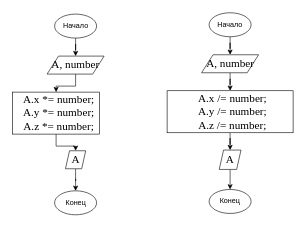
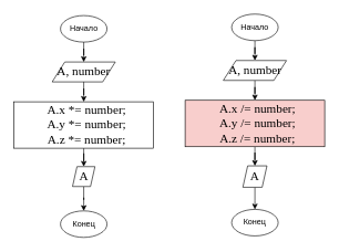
  <mxCell id="0" />
  <mxCell id="1" parent="0" />
  <mxCell id="2" style="edgeStyle=orthogonalEdgeStyle;rounded=0;orthogonalLoop=1;jettySize=auto;html=1;entryX=0.5;entryY=0;entryDx=0;entryDy=0;" edge="1" parent="1" source="3" target="6"><mxGeometry relative="1" as="geometry" /></mxCell>
  <mxCell id="3" value="Начало" style="ellipse;whiteSpace=wrap;html=1;" vertex="1" parent="1"><mxGeometry x="90.5" y="23" width="70" height="40" as="geometry" /></mxCell>
  <mxCell id="4" value="Конец" style="ellipse;whiteSpace=wrap;html=1;" vertex="1" parent="1"><mxGeometry x="90.5" y="317.5" width="70" height="40" as="geometry" /></mxCell>
  <mxCell id="5" style="edgeStyle=orthogonalEdgeStyle;rounded=0;orthogonalLoop=1;jettySize=auto;html=1;entryX=0.5;entryY=0;entryDx=0;entryDy=0;" edge="1" parent="1" source="6" target="9"><mxGeometry relative="1" as="geometry" /></mxCell>
  <mxCell id="6" value="&lt;p class=&quot;MsoNormal&quot; style=&quot;margin: 0cm 0cm 0.0pt ; font-size: 12pt ; font-family: &amp;#34;times new roman&amp;#34; , serif&quot;&gt;&lt;span lang=&quot;EN-US&quot; style=&quot;font-size: 14pt ; font-family: &amp;#34;times new roman&amp;#34; , serif&quot;&gt;A, number&lt;/span&gt;&lt;span style=&quot;font-size: medium&quot;&gt;&lt;/span&gt;&lt;br&gt;&lt;/p&gt;" style="shape=parallelogram;perimeter=parallelogramPerimeter;whiteSpace=wrap;html=1;fontFamily=Helvetica;fontSize=12;fontColor=#000000;align=center;strokeColor=#000000;fillColor=#ffffff;" vertex="1" parent="1"><mxGeometry x="78" y="93" width="95" height="30" as="geometry" /></mxCell>
  <mxCell id="7" style="edgeStyle=orthogonalEdgeStyle;rounded=0;orthogonalLoop=1;jettySize=auto;html=1;exitX=0.5;exitY=1;exitDx=0;exitDy=0;" edge="1" parent="1"><mxGeometry relative="1" as="geometry"><mxPoint x="125.5" y="133" as="sourcePoint" /><mxPoint x="125.5" y="133" as="targetPoint" /></mxGeometry></mxCell>
  <mxCell id="8" style="edgeStyle=orthogonalEdgeStyle;rounded=0;orthogonalLoop=1;jettySize=auto;html=1;entryX=0.5;entryY=0;entryDx=0;entryDy=0;" edge="1" parent="1" source="9" target="11"><mxGeometry relative="1" as="geometry" /></mxCell>
- <mxCell id="9" value="&lt;p class=&quot;MsoNormal&quot; style=&quot;margin: 0cm 0cm 0.0pt ; font-size: 12pt ; font-family: &amp;#34;times new roman&amp;#34; , serif&quot;&gt;&lt;span lang=&quot;EN-US&quot; style=&quot;font-size: 14pt&quot;&gt;&amp;nbsp; A.x *= number;&lt;/span&gt;&lt;/p&gt;&lt;p class=&quot;MsoNormal&quot; style=&quot;margin: 0cm 0cm 0.0pt ; font-size: 12pt ; font-family: &amp;#34;times new roman&amp;#34; , serif&quot;&gt;&lt;span lang=&quot;EN-US&quot; style=&quot;font-size: 14pt&quot;&gt;&amp;nbsp; A.y *= number;&lt;/span&gt;&lt;/p&gt;&lt;p class=&quot;MsoNormal&quot; style=&quot;margin: 0cm 0cm 0.0pt ; font-size: 12pt ; font-family: &amp;#34;times new roman&amp;#34; , serif&quot;&gt;&lt;span lang=&quot;EN-US&quot; style=&quot;font-size: 14pt&quot;&gt;&amp;nbsp; A.z *= number;&lt;/span&gt;&lt;/p&gt;" style="rounded=0;whiteSpace=wrap;html=1;fontFamily=Helvetica;fontSize=12;fontColor=#000000;align=center;strokeColor=#000000;fillColor=#ffffff;" vertex="1" parent="1"><mxGeometry x="20.5" y="153" width="145" height="70" as="geometry" /></mxCell>
+ <mxCell id="9" value="&lt;p class=&quot;MsoNormal&quot; style=&quot;margin: 0cm 0cm 0.0pt ; font-size: 12pt ; font-family: &amp;#34;times new roman&amp;#34; , serif&quot;&gt;&lt;span lang=&quot;EN-US&quot; style=&quot;font-size: 14pt&quot;&gt;&amp;nbsp; A.x *= number;&lt;/span&gt;&lt;/p&gt;&lt;p class=&quot;MsoNormal&quot; style=&quot;margin: 0cm 0cm 0.0pt ; font-size: 12pt ; font-family: &amp;#34;times new roman&amp;#34; , serif&quot;&gt;&lt;span lang=&quot;EN-US&quot; style=&quot;font-size: 14pt&quot;&gt;&amp;nbsp; A.y *= number;&lt;/span&gt;&lt;/p&gt;&lt;p class=&quot;MsoNormal&quot; style=&quot;margin: 0cm 0cm 0.0pt ; font-size: 12pt ; font-family: &amp;#34;times new roman&amp;#34; , serif&quot;&gt;&lt;span lang=&quot;EN-US&quot; style=&quot;font-size: 14pt&quot;&gt;&amp;nbsp; A.z *= number;&lt;/span&gt;&lt;/p&gt;" style="rounded=0;whiteSpace=wrap;html=1;fontFamily=Helvetica;fontSize=12;fontColor=#000000;align=center;strokeColor=#000000;fillColor=#ffffff;" vertex="1" parent="1"><mxGeometry x="20.5" y="153" width="210" height="70" as="geometry" /></mxCell>
  <mxCell id="10" style="edgeStyle=orthogonalEdgeStyle;rounded=0;orthogonalLoop=1;jettySize=auto;html=1;entryX=0.5;entryY=0;entryDx=0;entryDy=0;" edge="1" parent="1" source="11" target="4"><mxGeometry relative="1" as="geometry" /></mxCell>
  <mxCell id="11" value="&lt;span lang=&quot;EN-US&quot; style=&quot;font-size: 14pt ; font-family: &amp;#34;times new roman&amp;#34; , serif&quot;&gt;A&lt;/span&gt;&lt;span style=&quot;font-size: medium&quot;&gt;&lt;/span&gt;" style="shape=parallelogram;perimeter=parallelogramPerimeter;whiteSpace=wrap;html=1;fontFamily=Helvetica;fontSize=12;fontColor=#000000;align=center;strokeColor=#000000;fillColor=#ffffff;" vertex="1" parent="1"><mxGeometry x="108.63" y="250.75" width="33.75" height="30" as="geometry" /></mxCell>
  <mxCell id="12" style="edgeStyle=orthogonalEdgeStyle;rounded=0;orthogonalLoop=1;jettySize=auto;html=1;entryX=0.5;entryY=0;entryDx=0;entryDy=0;" edge="1" parent="1" source="13" target="16"><mxGeometry relative="1" as="geometry" /></mxCell>
  <mxCell id="13" value="Начало" style="ellipse;whiteSpace=wrap;html=1;" vertex="1" parent="1"><mxGeometry x="348" y="20.75" width="70" height="40" as="geometry" /></mxCell>
  <mxCell id="14" value="Конец" style="ellipse;whiteSpace=wrap;html=1;" vertex="1" parent="1"><mxGeometry x="348" y="315.25" width="70" height="40" as="geometry" /></mxCell>
  <mxCell id="15" style="edgeStyle=orthogonalEdgeStyle;rounded=0;orthogonalLoop=1;jettySize=auto;html=1;entryX=0.5;entryY=0;entryDx=0;entryDy=0;" edge="1" parent="1" source="16" target="19"><mxGeometry relative="1" as="geometry" /></mxCell>
  <mxCell id="16" value="&lt;p class=&quot;MsoNormal&quot; style=&quot;margin: 0cm 0cm 0.0pt ; font-size: 12pt ; font-family: &amp;#34;times new roman&amp;#34; , serif&quot;&gt;&lt;span lang=&quot;EN-US&quot; style=&quot;font-size: 14pt ; font-family: &amp;#34;times new roman&amp;#34; , serif&quot;&gt;A, number&lt;/span&gt;&lt;span style=&quot;font-size: medium&quot;&gt;&lt;/span&gt;&lt;br&gt;&lt;/p&gt;" style="shape=parallelogram;perimeter=parallelogramPerimeter;whiteSpace=wrap;html=1;fontFamily=Helvetica;fontSize=12;fontColor=#000000;align=center;strokeColor=#000000;fillColor=#ffffff;" vertex="1" parent="1"><mxGeometry x="335.5" y="90.75" width="95" height="30" as="geometry" /></mxCell>
  <mxCell id="17" style="edgeStyle=orthogonalEdgeStyle;rounded=0;orthogonalLoop=1;jettySize=auto;html=1;exitX=0.5;exitY=1;exitDx=0;exitDy=0;" edge="1" parent="1"><mxGeometry relative="1" as="geometry"><mxPoint x="383" y="130.75" as="sourcePoint" /><mxPoint x="383" y="130.75" as="targetPoint" /></mxGeometry></mxCell>
  <mxCell id="18" style="edgeStyle=orthogonalEdgeStyle;rounded=0;orthogonalLoop=1;jettySize=auto;html=1;entryX=0.5;entryY=0;entryDx=0;entryDy=0;" edge="1" parent="1" source="19" target="21"><mxGeometry relative="1" as="geometry" /></mxCell>
- <mxCell id="19" value="&lt;p class=&quot;MsoNormal&quot; style=&quot;margin: 0cm 0cm 0.0pt&quot;&gt;&lt;font face=&quot;times new roman, serif&quot;&gt;&lt;span style=&quot;font-size: 18.667px&quot;&gt;&amp;nbsp; A.x /= number;&lt;/span&gt;&lt;/font&gt;&lt;/p&gt;&lt;p class=&quot;MsoNormal&quot; style=&quot;margin: 0cm 0cm 0.0pt&quot;&gt;&lt;font face=&quot;times new roman, serif&quot;&gt;&lt;span style=&quot;font-size: 18.667px&quot;&gt;&amp;nbsp; A.y /= number;&lt;/span&gt;&lt;/font&gt;&lt;/p&gt;&lt;p class=&quot;MsoNormal&quot; style=&quot;margin: 0cm 0cm 0.0pt&quot;&gt;&lt;font face=&quot;times new roman, serif&quot;&gt;&lt;span style=&quot;font-size: 18.667px&quot;&gt;&amp;nbsp; A.z /= number;&lt;/span&gt;&lt;/font&gt;&lt;/p&gt;" style="rounded=0;whiteSpace=wrap;html=1;fontFamily=Helvetica;fontSize=12;fontColor=#000000;align=center;strokeColor=#000000;fillColor=#ffffff;" vertex="1" parent="1"><mxGeometry x="278" y="150.75" width="210" height="70" as="geometry" /></mxCell>
+ <mxCell id="19" value="&lt;p class=&quot;MsoNormal&quot; style=&quot;margin: 0cm 0cm 0.0pt&quot;&gt;&lt;font face=&quot;times new roman, serif&quot;&gt;&lt;span style=&quot;font-size: 18.667px&quot;&gt;&amp;nbsp; A.x /= number;&lt;/span&gt;&lt;/font&gt;&lt;/p&gt;&lt;p class=&quot;MsoNormal&quot; style=&quot;margin: 0cm 0cm 0.0pt&quot;&gt;&lt;font face=&quot;times new roman, serif&quot;&gt;&lt;span style=&quot;font-size: 18.667px&quot;&gt;&amp;nbsp; A.y /= number;&lt;/span&gt;&lt;/font&gt;&lt;/p&gt;&lt;p class=&quot;MsoNormal&quot; style=&quot;margin: 0cm 0cm 0.0pt&quot;&gt;&lt;font face=&quot;times new roman, serif&quot;&gt;&lt;span style=&quot;font-size: 18.667px&quot;&gt;&amp;nbsp; A.z /= number;&lt;/span&gt;&lt;/font&gt;&lt;/p&gt;" style="rounded=0;whiteSpace=wrap;html=1;fontFamily=Helvetica;fontSize=12;fontColor=#000000;align=center;strokeColor=#000000;fillColor=#f8cecc;" vertex="1" parent="1"><mxGeometry x="278" y="150.75" width="210" height="70" as="geometry" /></mxCell>
  <mxCell id="20" style="edgeStyle=orthogonalEdgeStyle;rounded=0;orthogonalLoop=1;jettySize=auto;html=1;entryX=0.5;entryY=0;entryDx=0;entryDy=0;" edge="1" parent="1" source="21" target="14"><mxGeometry relative="1" as="geometry" /></mxCell>
  <mxCell id="21" value="&lt;span lang=&quot;EN-US&quot; style=&quot;font-size: 14pt ; font-family: &amp;#34;times new roman&amp;#34; , serif&quot;&gt;A&lt;/span&gt;&lt;span style=&quot;font-size: medium&quot;&gt;&lt;/span&gt;" style="shape=parallelogram;perimeter=parallelogramPerimeter;whiteSpace=wrap;html=1;fontFamily=Helvetica;fontSize=12;fontColor=#000000;align=center;strokeColor=#000000;fillColor=#ffffff;" vertex="1" parent="1"><mxGeometry x="364.88" y="249.63" width="36.25" height="32.25" as="geometry" /></mxCell>
